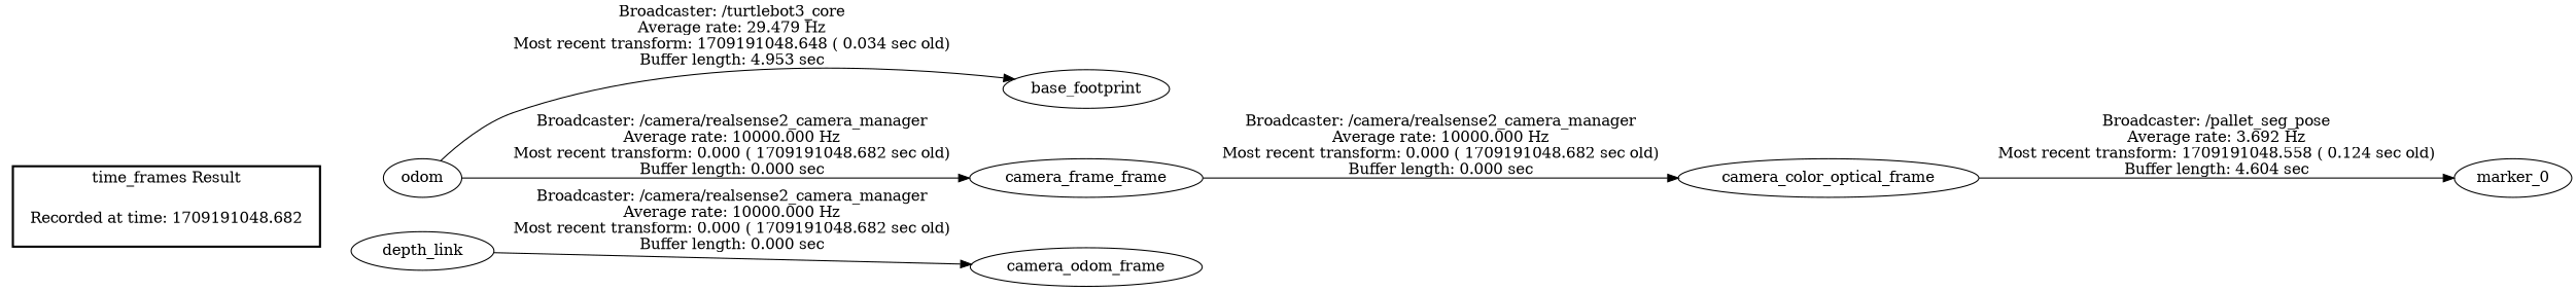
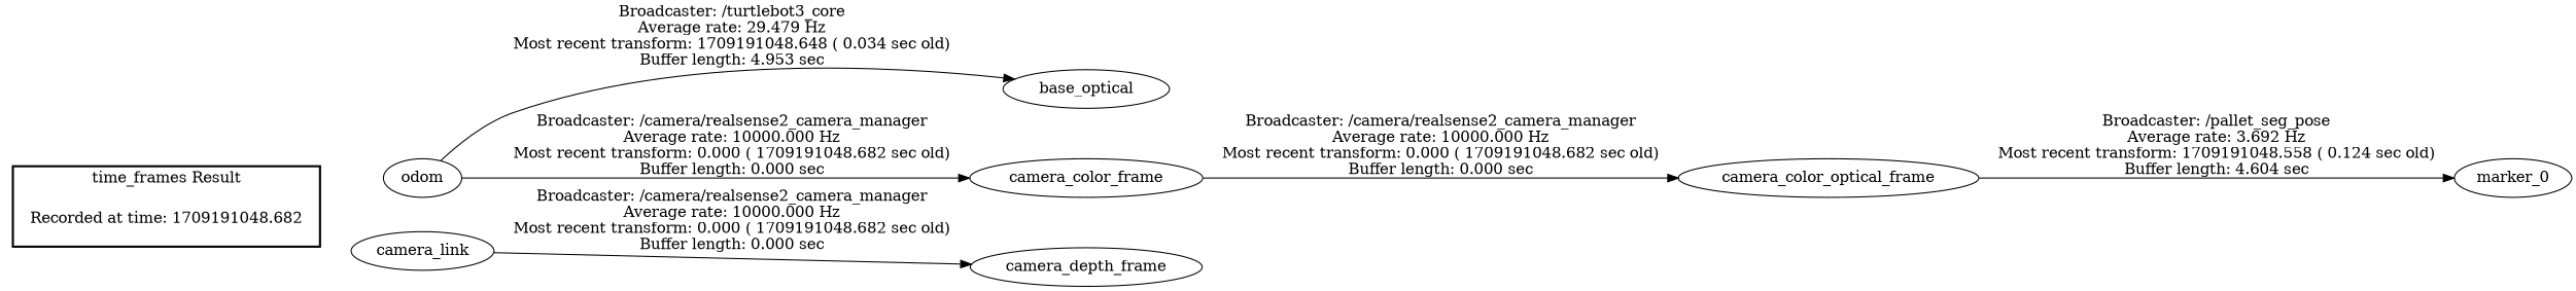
  digraph {
    rankdir=LR
    "Recorded at time: 1709191048.682" [shape=plaintext]
    odom
-   camera_link [label=depth_link]
-   base_footprint
-   camera_color_frame [label=camera_frame_frame]
-   camera_depth_frame [label=camera_odom_frame]
+   camera_link
+   base_footprint [label=base_optical]
+   camera_color_frame
+   camera_depth_frame
    camera_color_optical_frame
    marker_0
    subgraph cluster_1 {
      color=black
      label="time_frames Result"
      style=bold
      "Recorded at time: 1709191048.682"
    }
    "Recorded at time: 1709191048.682" -> odom [style=invis]
    "Recorded at time: 1709191048.682" -> camera_link [style=invis]
    odom -> base_footprint [label="Broadcaster: /turtlebot3_core\nAverage rate: 29.479 Hz\nMost recent transform: 1709191048.648 ( 0.034 sec old)\nBuffer length: 4.953 sec\n"]
    odom -> camera_color_frame [label="Broadcaster: /camera/realsense2_camera_manager\nAverage rate: 10000.000 Hz\nMost recent transform: 0.000 ( 1709191048.682 sec old)\nBuffer length: 0.000 sec\n"]
    camera_link -> camera_depth_frame [label="Broadcaster: /camera/realsense2_camera_manager\nAverage rate: 10000.000 Hz\nMost recent transform: 0.000 ( 1709191048.682 sec old)\nBuffer length: 0.000 sec\n"]
    camera_color_frame -> camera_color_optical_frame [label="Broadcaster: /camera/realsense2_camera_manager\nAverage rate: 10000.000 Hz\nMost recent transform: 0.000 ( 1709191048.682 sec old)\nBuffer length: 0.000 sec\n"]
    camera_color_optical_frame -> marker_0 [label="Broadcaster: /pallet_seg_pose\nAverage rate: 3.692 Hz\nMost recent transform: 1709191048.558 ( 0.124 sec old)\nBuffer length: 4.604 sec\n"]
  }
